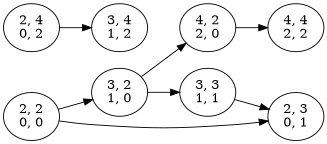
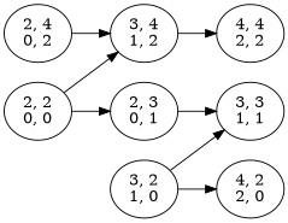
  digraph {
    rankdir=LR
    "2, 2\n0, 0"
    "3, 2\n1, 0"
    "2, 3\n0, 1"
    "4, 2\n2, 0"
    "3, 3\n1, 1"
    "2, 4\n0, 2"
    "3, 4\n1, 2"
    "4, 4\n2, 2"
-   "2, 2\n0, 0" -> "3, 2\n1, 0"
+   "2, 2\n0, 0" -> "3, 4\n1, 2"
    "2, 2\n0, 0" -> "2, 3\n0, 1"
    "3, 2\n1, 0" -> "4, 2\n2, 0"
    "3, 2\n1, 0" -> "3, 3\n1, 1"
-   "3, 3\n1, 1" -> "2, 3\n0, 1"
+   "2, 3\n0, 1" -> "3, 3\n1, 1"
    "2, 4\n0, 2" -> "3, 4\n1, 2"
-   "4, 2\n2, 0" -> "4, 4\n2, 2"
+   "3, 4\n1, 2" -> "4, 4\n2, 2"
  }
